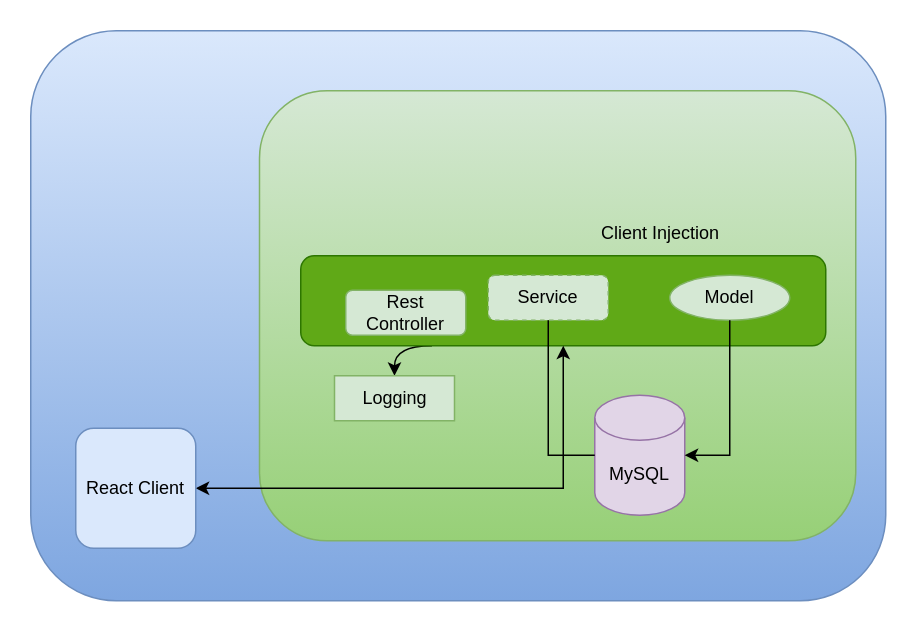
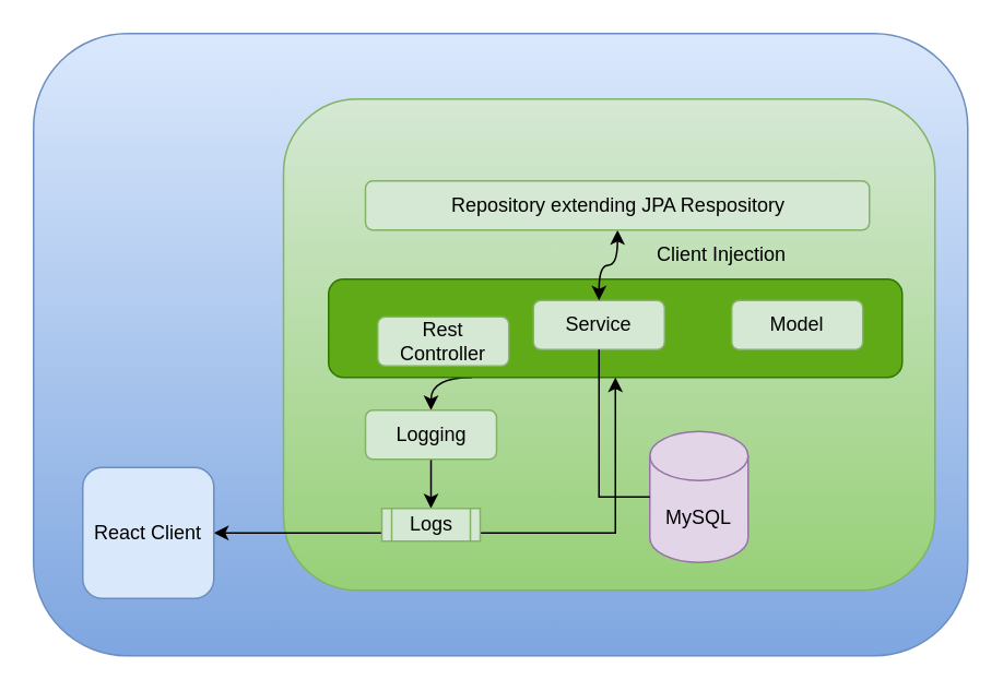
  <mxCell id="0" />
  <mxCell id="1" parent="0" />
  <mxCell id="2" value="" style="rounded=1;whiteSpace=wrap;html=1;fillColor=#dae8fc;gradientColor=#7ea6e0;strokeColor=#6c8ebf;" vertex="1" parent="1"><mxGeometry x="20" y="20" width="570" height="380" as="geometry" /></mxCell>
  <mxCell id="3" value="" style="rounded=1;whiteSpace=wrap;html=1;fillColor=#d5e8d4;strokeColor=#82b366;gradientColor=#97d077;" vertex="1" parent="1"><mxGeometry x="172.5" y="60" width="397.5" height="300" as="geometry" /></mxCell>
  <mxCell id="4" style="edgeStyle=orthogonalEdgeStyle;rounded=0;orthogonalLoop=1;jettySize=auto;html=1;entryX=0.5;entryY=0;entryDx=0;entryDy=0;exitX=0.25;exitY=1;exitDx=0;exitDy=0;curved=1;" edge="1" parent="1" source="5" target="18"><mxGeometry relative="1" as="geometry" /></mxCell>
  <mxCell id="5" value="" style="rounded=1;whiteSpace=wrap;html=1;fillColor=#60a917;fontColor=#ffffff;strokeColor=#2D7600;" vertex="1" parent="1"><mxGeometry x="200" y="170" width="350" height="60" as="geometry" /></mxCell>
  <mxCell id="6" style="edgeStyle=orthogonalEdgeStyle;rounded=0;orthogonalLoop=1;jettySize=auto;html=1;startArrow=classic;startFill=1;" edge="1" parent="1" source="7" target="5"><mxGeometry relative="1" as="geometry" /></mxCell>
  <mxCell id="7" value="React Client" style="rounded=1;whiteSpace=wrap;html=1;fillColor=#dae8fc;strokeColor=#6c8ebf;" vertex="1" parent="1"><mxGeometry x="50" y="285" width="80" height="80" as="geometry" /></mxCell>
  <mxCell id="8" value="Rest Controller" style="rounded=1;whiteSpace=wrap;html=1;fillColor=#d5e8d4;strokeColor=#82b366;" vertex="1" parent="1"><mxGeometry x="230" y="193" width="80" height="30" as="geometry" /></mxCell>
- <mxCell id="9" value="Service" style="rounded=1;whiteSpace=wrap;html=1;fillColor=#d5e8d4;strokeColor=#82b366;dashed=1;" vertex="1" parent="1"><mxGeometry x="325" y="183" width="80" height="30" as="geometry" /></mxCell>
- <mxCell id="10" value="Model" style="ellipse;whiteSpace=wrap;html=1;fillColor=#d5e8d4;strokeColor=#82b366;" vertex="1" parent="1"><mxGeometry x="446" y="183" width="80" height="30" as="geometry" /></mxCell>
+ <mxCell id="9" value="Service" style="rounded=1;whiteSpace=wrap;html=1;fillColor=#d5e8d4;strokeColor=#82b366;" vertex="1" parent="1"><mxGeometry x="325" y="183" width="80" height="30" as="geometry" /></mxCell>
+ <mxCell id="10" value="Model" style="rounded=1;whiteSpace=wrap;html=1;fillColor=#d5e8d4;strokeColor=#82b366;" vertex="1" parent="1"><mxGeometry x="446" y="183" width="80" height="30" as="geometry" /></mxCell>
  <mxCell id="11" value="MySQL" style="shape=cylinder3;whiteSpace=wrap;html=1;boundedLbl=1;backgroundOutline=1;size=15;fillColor=#e1d5e7;strokeColor=#9673a6;" vertex="1" parent="1"><mxGeometry x="396" y="263" width="60" height="80" as="geometry" /></mxCell>
- <mxCell id="12" style="edgeStyle=orthogonalEdgeStyle;rounded=0;orthogonalLoop=1;jettySize=auto;html=1;entryX=1;entryY=0.5;entryDx=0;entryDy=0;entryPerimeter=0;" edge="1" parent="1" source="10" target="11"><mxGeometry relative="1" as="geometry" /></mxCell>
  <mxCell id="13" style="edgeStyle=orthogonalEdgeStyle;rounded=0;orthogonalLoop=1;jettySize=auto;html=1;entryX=0;entryY=0.5;entryDx=0;entryDy=0;entryPerimeter=0;endArrow=none;" edge="1" parent="1" source="9" target="11"><mxGeometry relative="1" as="geometry" /></mxCell>
+ <mxCell id="14" style="edgeStyle=orthogonalEdgeStyle;rounded=0;orthogonalLoop=1;jettySize=auto;html=1;entryX=0.5;entryY=0;entryDx=0;entryDy=0;curved=1;startArrow=classic;startFill=1;" edge="1" parent="1" source="15" target="9"><mxGeometry relative="1" as="geometry" /></mxCell>
+ <mxCell id="15" value="Repository extending JPA Respository" style="rounded=1;whiteSpace=wrap;html=1;fillColor=#d5e8d4;strokeColor=#82b366;" vertex="1" parent="1"><mxGeometry x="222.5" y="110" width="307.5" height="30" as="geometry" /></mxCell>
  <mxCell id="16" value="Client Injection" style="text;html=1;align=center;verticalAlign=middle;whiteSpace=wrap;rounded=0;" vertex="1" parent="1"><mxGeometry x="380" y="140" width="120" height="30" as="geometry" /></mxCell>
- <mxCell id="18" value="Logging" style="whiteSpace=wrap;html=1;fillColor=#d5e8d4;strokeColor=#82b366;rounded=0;" vertex="1" parent="1"><mxGeometry x="222.5" y="250" width="80" height="30" as="geometry" /></mxCell>
+ <mxCell id="17" style="edgeStyle=orthogonalEdgeStyle;rounded=0;orthogonalLoop=1;jettySize=auto;html=1;entryX=0.5;entryY=0;entryDx=0;entryDy=0;" edge="1" parent="1" source="18" target="19"><mxGeometry relative="1" as="geometry" /></mxCell>
+ <mxCell id="18" value="Logging" style="rounded=1;whiteSpace=wrap;html=1;fillColor=#d5e8d4;strokeColor=#82b366;" vertex="1" parent="1"><mxGeometry x="222.5" y="250" width="80" height="30" as="geometry" /></mxCell>
+ <mxCell id="19" value="Logs" style="shape=process;whiteSpace=wrap;html=1;backgroundOutline=1;fillColor=#d5e8d4;strokeColor=#82b366;" vertex="1" parent="1"><mxGeometry x="232.5" y="310" width="60" height="20" as="geometry" /></mxCell>
